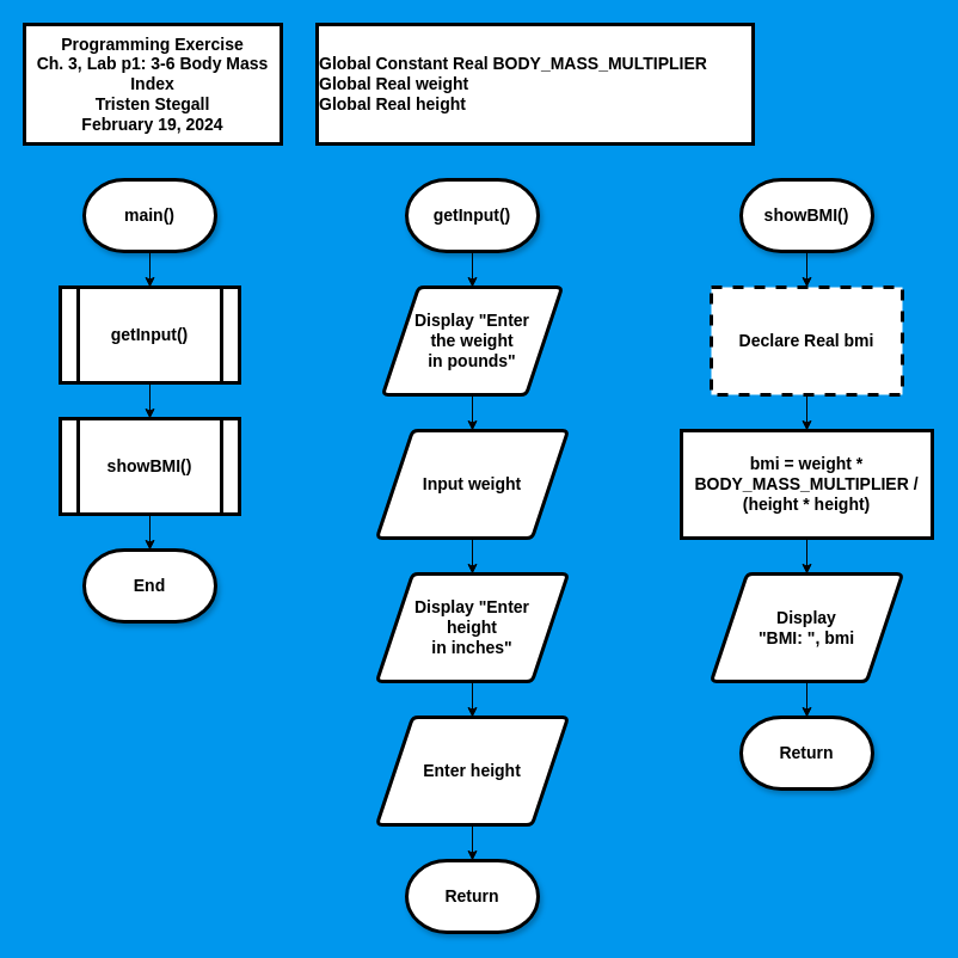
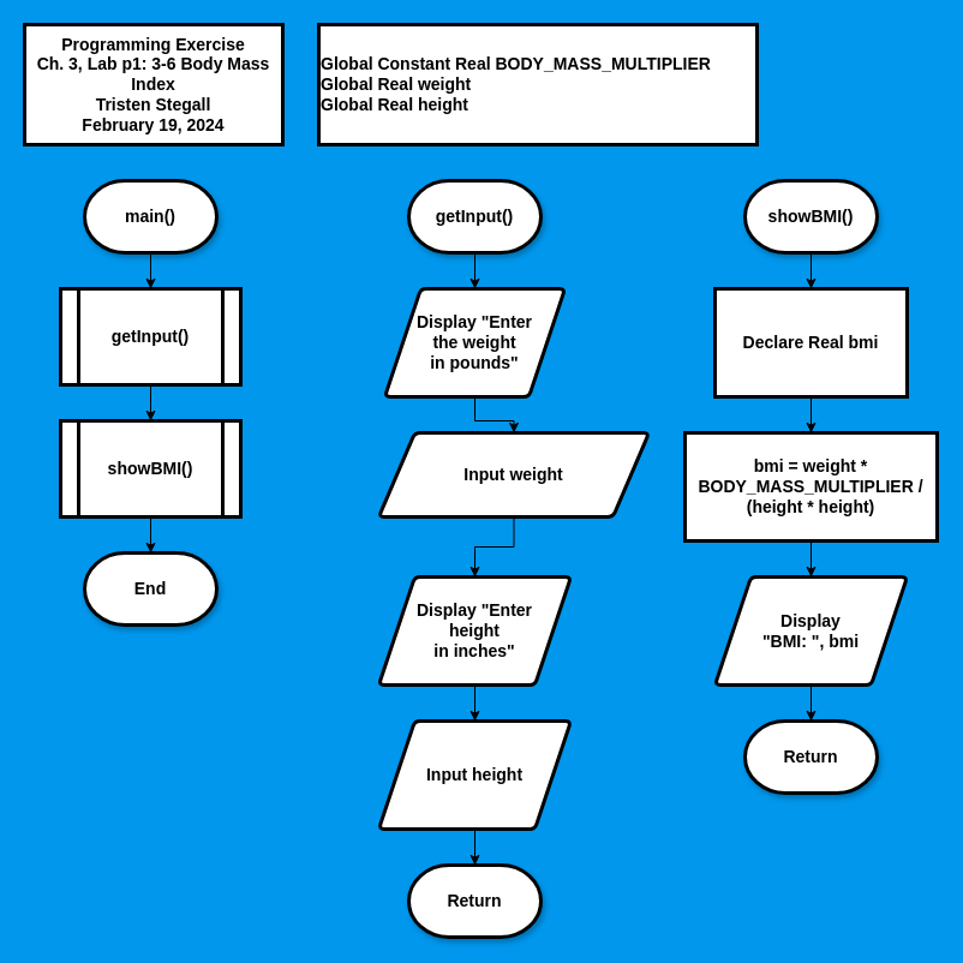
  <mxCell id="0" />
  <mxCell id="1" parent="0" />
  <mxCell id="2" value="&lt;div&gt;&lt;span style=&quot;font-size: 14px&quot;&gt;&lt;b&gt;Programming Exercise&lt;/b&gt;&lt;/span&gt;&lt;/div&gt;&lt;div&gt;&lt;span style=&quot;font-size: 14px&quot;&gt;&lt;b&gt;Ch. 3, Lab p1: 3-6 Body Mass Index&lt;br&gt;&lt;/b&gt;&lt;/span&gt;&lt;/div&gt;&lt;div&gt;&lt;span style=&quot;font-size: 14px&quot;&gt;&lt;/span&gt;&lt;/div&gt;&lt;span style=&quot;font-size: 14px&quot;&gt;&lt;b&gt;Tristen Stegall&lt;br&gt;February 19, 2024&lt;br&gt;&lt;/b&gt;&lt;/span&gt;" style="rounded=0;whiteSpace=wrap;html=1;strokeWidth=3;" parent="1" vertex="1"><mxGeometry x="20" y="20" width="215" height="100" as="geometry" /></mxCell>
  <mxCell id="3" style="edgeStyle=orthogonalEdgeStyle;rounded=0;orthogonalLoop=1;jettySize=auto;html=1;entryX=0.5;entryY=0;entryDx=0;entryDy=0;" parent="1" source="4" target="8" edge="1"><mxGeometry relative="1" as="geometry" /></mxCell>
  <mxCell id="4" value="&lt;span style=&quot;font-size: 14px;&quot;&gt;main()&lt;/span&gt;" style="strokeWidth=3;html=1;shape=mxgraph.flowchart.terminator;whiteSpace=wrap;shadow=1;fontStyle=1;fontSize=14;" parent="1" vertex="1"><mxGeometry x="70" y="150" width="110" height="60" as="geometry" /></mxCell>
  <mxCell id="5" value="&lt;font style=&quot;font-size: 14px&quot;&gt;&lt;span style=&quot;font-size: 14px;&quot;&gt;End&lt;/span&gt;&lt;/font&gt;" style="strokeWidth=3;html=1;shape=mxgraph.flowchart.terminator;whiteSpace=wrap;shadow=1;fontStyle=1;fontSize=14;" parent="1" vertex="1"><mxGeometry x="70" y="460" width="110" height="60" as="geometry" /></mxCell>
  <mxCell id="6" value="&lt;div&gt;Global Constant Real BODY_MASS_MULTIPLIER&lt;/div&gt;&lt;div&gt;Global Real weight&lt;/div&gt;&lt;div&gt;Global Real height&lt;br&gt;&lt;/div&gt;" style="rounded=0;whiteSpace=wrap;html=1;strokeWidth=3;fontSize=14;fontStyle=1;align=left;" parent="1" vertex="1"><mxGeometry x="265" y="20" width="365" height="100" as="geometry" /></mxCell>
  <mxCell id="7" style="edgeStyle=orthogonalEdgeStyle;rounded=0;orthogonalLoop=1;jettySize=auto;html=1;entryX=0.5;entryY=0;entryDx=0;entryDy=0;" parent="1" source="8" target="9" edge="1"><mxGeometry relative="1" as="geometry" /></mxCell>
  <mxCell id="8" value="getInput()" style="shape=process;whiteSpace=wrap;html=1;backgroundOutline=1;strokeWidth=3;fontSize=14;fontStyle=1" parent="1" vertex="1"><mxGeometry x="50" y="240" width="150" height="80" as="geometry" /></mxCell>
  <mxCell id="9" value="showBMI()" style="shape=process;whiteSpace=wrap;html=1;backgroundOutline=1;strokeWidth=3;fontSize=14;fontStyle=1" parent="1" vertex="1"><mxGeometry x="50" y="350" width="150" height="80" as="geometry" /></mxCell>
  <mxCell id="10" style="edgeStyle=orthogonalEdgeStyle;rounded=0;orthogonalLoop=1;jettySize=auto;html=1;" parent="1" source="11" target="13" edge="1"><mxGeometry relative="1" as="geometry" /></mxCell>
  <mxCell id="11" value="&lt;span style=&quot;font-size: 14px;&quot;&gt;getInput()&lt;/span&gt;" style="strokeWidth=3;html=1;shape=mxgraph.flowchart.terminator;whiteSpace=wrap;shadow=1;fontStyle=1;fontSize=14;" parent="1" vertex="1"><mxGeometry x="340" y="150" width="110" height="60" as="geometry" /></mxCell>
  <mxCell id="12" style="edgeStyle=orthogonalEdgeStyle;rounded=0;orthogonalLoop=1;jettySize=auto;html=1;entryX=0.5;entryY=0;entryDx=0;entryDy=0;" parent="1" source="13" target="23" edge="1"><mxGeometry relative="1" as="geometry" /></mxCell>
  <mxCell id="13" value="&lt;div&gt;Display &quot;Enter&lt;/div&gt;&lt;div&gt;the weight&lt;/div&gt;&lt;div&gt;in pounds&quot;&lt;/div&gt;" style="shape=parallelogram;perimeter=parallelogramPerimeter;whiteSpace=wrap;html=1;fixedSize=1;strokeWidth=3;fontSize=14;fontStyle=1;size=30;rounded=1;arcSize=9;" parent="1" vertex="1"><mxGeometry x="320" y="240" width="150" height="90" as="geometry" /></mxCell>
  <mxCell id="14" style="edgeStyle=orthogonalEdgeStyle;rounded=0;orthogonalLoop=1;jettySize=auto;html=1;" parent="1" source="15" target="17" edge="1"><mxGeometry relative="1" as="geometry" /></mxCell>
- <mxCell id="15" value="Declare Real bmi" style="rounded=0;whiteSpace=wrap;html=1;strokeWidth=3;fontSize=14;fontStyle=1;dashed=1;" parent="1" vertex="1"><mxGeometry x="595" y="240" width="160" height="90" as="geometry" /></mxCell>
+ <mxCell id="15" value="Declare Real bmi" style="rounded=0;whiteSpace=wrap;html=1;strokeWidth=3;fontSize=14;fontStyle=1" parent="1" vertex="1"><mxGeometry x="595" y="240" width="160" height="90" as="geometry" /></mxCell>
  <mxCell id="16" style="edgeStyle=orthogonalEdgeStyle;rounded=0;orthogonalLoop=1;jettySize=auto;html=1;entryX=0.5;entryY=0;entryDx=0;entryDy=0;" parent="1" source="17" target="26" edge="1"><mxGeometry relative="1" as="geometry" /></mxCell>
  <mxCell id="17" value="&lt;div&gt;bmi = weight * BODY_MASS_MULTIPLIER / (height * height)&lt;/div&gt;" style="rounded=0;whiteSpace=wrap;html=1;strokeWidth=3;fontSize=14;fontStyle=1" parent="1" vertex="1"><mxGeometry x="570" y="360" width="210" height="90" as="geometry" /></mxCell>
  <mxCell id="18" value="Return" style="strokeWidth=3;html=1;shape=mxgraph.flowchart.terminator;whiteSpace=wrap;shadow=1;fontStyle=1;fontSize=14;" parent="1" vertex="1"><mxGeometry x="340" y="720" width="110" height="60" as="geometry" /></mxCell>
  <mxCell id="19" value="Return" style="strokeWidth=3;html=1;shape=mxgraph.flowchart.terminator;whiteSpace=wrap;shadow=1;fontStyle=1;fontSize=14;" parent="1" vertex="1"><mxGeometry x="620" y="600" width="110" height="60" as="geometry" /></mxCell>
  <mxCell id="20" style="edgeStyle=orthogonalEdgeStyle;rounded=0;orthogonalLoop=1;jettySize=auto;html=1;" parent="1" source="21" target="15" edge="1"><mxGeometry relative="1" as="geometry" /></mxCell>
  <mxCell id="21" value="&lt;span style=&quot;font-size: 14px;&quot;&gt;showBMI()&lt;/span&gt;" style="strokeWidth=3;html=1;shape=mxgraph.flowchart.terminator;whiteSpace=wrap;shadow=1;fontStyle=1;fontSize=14;" parent="1" vertex="1"><mxGeometry x="620" y="150" width="110" height="60" as="geometry" /></mxCell>
  <mxCell id="22" style="edgeStyle=orthogonalEdgeStyle;rounded=0;orthogonalLoop=1;jettySize=auto;html=1;entryX=0.5;entryY=0;entryDx=0;entryDy=0;" parent="1" source="23" target="25" edge="1"><mxGeometry relative="1" as="geometry" /></mxCell>
- <mxCell id="23" value="Input weight" style="shape=parallelogram;perimeter=parallelogramPerimeter;whiteSpace=wrap;html=1;fixedSize=1;strokeWidth=3;fontSize=14;fontStyle=1;size=30;rounded=1;arcSize=9;" parent="1" vertex="1"><mxGeometry x="315" y="360" width="160" height="90" as="geometry" /></mxCell>
+ <mxCell id="23" value="Input weight" style="shape=parallelogram;perimeter=parallelogramPerimeter;whiteSpace=wrap;html=1;fixedSize=1;strokeWidth=3;fontSize=14;fontStyle=1;size=30;rounded=1;arcSize=9;" parent="1" vertex="1"><mxGeometry x="315" y="360" width="225" height="70" as="geometry" /></mxCell>
  <mxCell id="24" style="edgeStyle=orthogonalEdgeStyle;rounded=0;orthogonalLoop=1;jettySize=auto;html=1;" parent="1" source="25" target="27" edge="1"><mxGeometry relative="1" as="geometry" /></mxCell>
  <mxCell id="25" value="Display &quot;Enter&lt;br&gt;&lt;div&gt;height&lt;/div&gt;&lt;div&gt;in inches&quot;&lt;br&gt;&lt;/div&gt;" style="shape=parallelogram;perimeter=parallelogramPerimeter;whiteSpace=wrap;html=1;fixedSize=1;strokeWidth=3;fontSize=14;fontStyle=1;size=30;rounded=1;arcSize=9;" parent="1" vertex="1"><mxGeometry x="315" y="480" width="160" height="90" as="geometry" /></mxCell>
  <mxCell id="26" value="Display&lt;br&gt;&quot;BMI: &quot;, bmi" style="shape=parallelogram;perimeter=parallelogramPerimeter;whiteSpace=wrap;html=1;fixedSize=1;strokeWidth=3;fontSize=14;fontStyle=1;size=30;rounded=1;arcSize=9;" parent="1" vertex="1"><mxGeometry x="595" y="480" width="160" height="90" as="geometry" /></mxCell>
- <mxCell id="27" value="Enter height" style="shape=parallelogram;perimeter=parallelogramPerimeter;whiteSpace=wrap;html=1;fixedSize=1;strokeWidth=3;fontSize=14;fontStyle=1;size=30;rounded=1;arcSize=9;" parent="1" vertex="1"><mxGeometry x="315" y="600" width="160" height="90" as="geometry" /></mxCell>
+ <mxCell id="27" value="Input height" style="shape=parallelogram;perimeter=parallelogramPerimeter;whiteSpace=wrap;html=1;fixedSize=1;strokeWidth=3;fontSize=14;fontStyle=1;size=30;rounded=1;arcSize=9;" parent="1" vertex="1"><mxGeometry x="315" y="600" width="160" height="90" as="geometry" /></mxCell>
  <mxCell id="28" style="edgeStyle=orthogonalEdgeStyle;rounded=0;orthogonalLoop=1;jettySize=auto;html=1;entryX=0.5;entryY=0;entryDx=0;entryDy=0;entryPerimeter=0;" parent="1" source="9" target="5" edge="1"><mxGeometry relative="1" as="geometry" /></mxCell>
  <mxCell id="29" style="edgeStyle=orthogonalEdgeStyle;rounded=0;orthogonalLoop=1;jettySize=auto;html=1;entryX=0.5;entryY=0;entryDx=0;entryDy=0;entryPerimeter=0;" parent="1" source="27" target="18" edge="1"><mxGeometry relative="1" as="geometry" /></mxCell>
  <mxCell id="30" style="edgeStyle=orthogonalEdgeStyle;rounded=0;orthogonalLoop=1;jettySize=auto;html=1;entryX=0.5;entryY=0;entryDx=0;entryDy=0;entryPerimeter=0;" parent="1" source="26" target="19" edge="1"><mxGeometry relative="1" as="geometry" /></mxCell>
